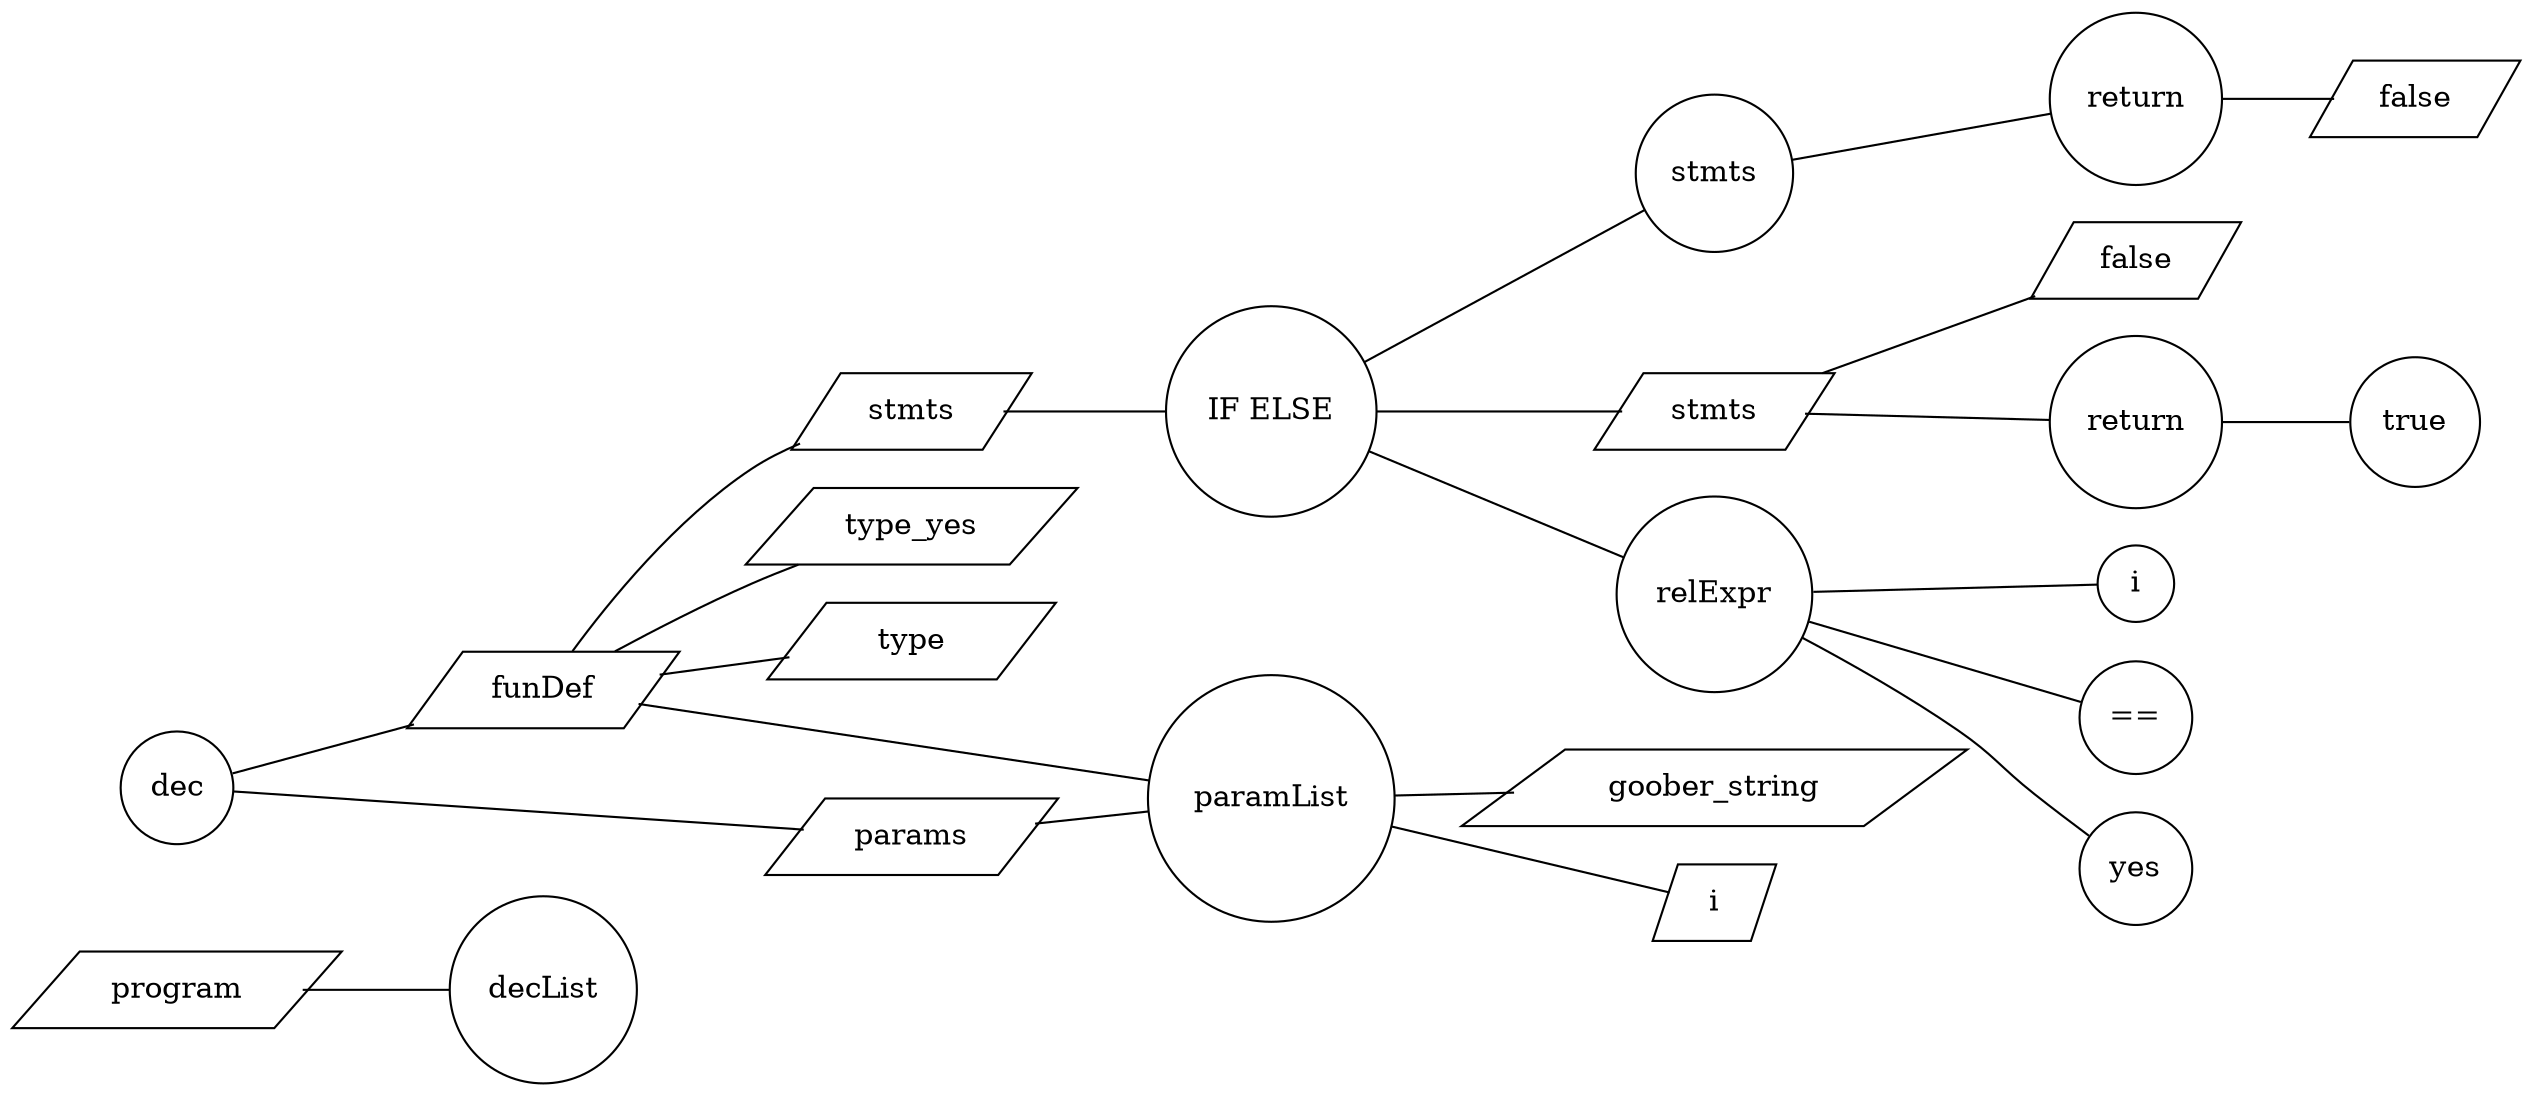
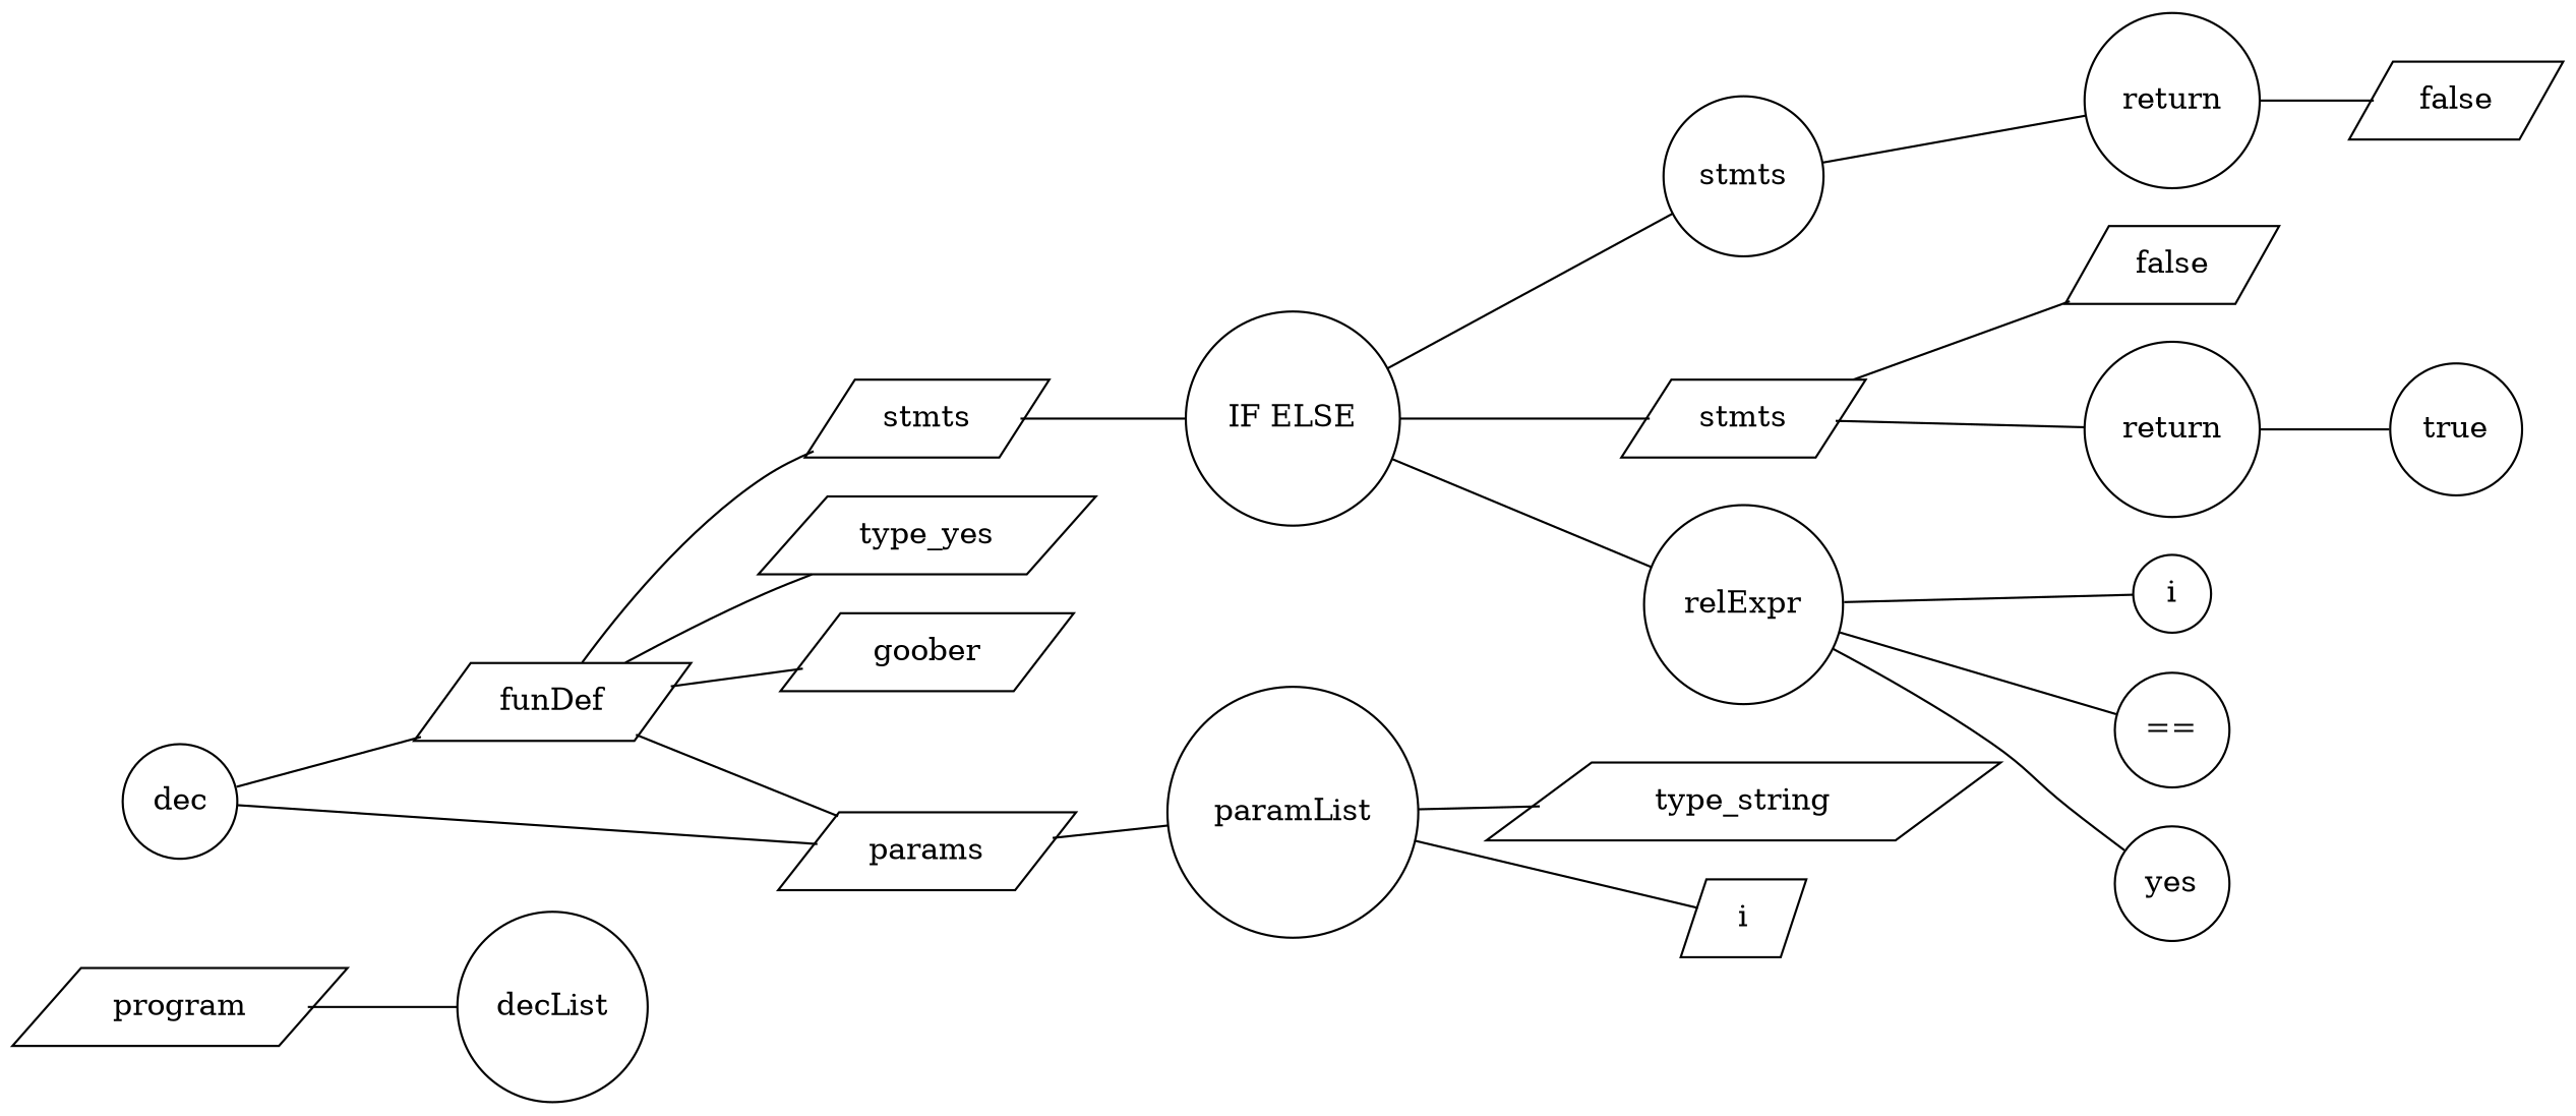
  graph {
    rankdir=LR
    node [shape=circle]
    n1 [label=program shape=parallelogram]
    n2 [label=decList]
    n3 [label=dec]
    n4 [label=funDef shape=parallelogram]
    n5 [label=type_yes shape=parallelogram]
-   n6 [label=type shape=parallelogram]
+   n6 [label=goober shape=parallelogram]
    n7 [label=params shape=parallelogram]
    n8 [label=stmts shape=parallelogram]
    n9 [label=paramList]
    n10 [label="IF ELSE"]
-   n11 [label=goober_string shape=parallelogram]
+   n11 [label=type_string shape=parallelogram]
    n12 [label=i shape=parallelogram]
    n13 [label=relExpr]
    n14 [label=stmts]
    n15 [label=stmts shape=parallelogram]
    n16 [label=i]
    n17 [label="=="]
    n18 [label=yes]
    n19 [label=return]
    n20 [label=false shape=parallelogram]
    n21 [label=return]
    n22 [label=false shape=parallelogram]
    n23 [label=true]
    n1 -- n2
    n3 -- n4
    n4 -- n5
    n4 -- n6
-   n4 -- n9
+   n4 -- n7
    n4 -- n8
    n7 -- n3
    n7 -- n9
    n8 -- n10
    n9 -- n11
    n9 -- n12
    n10 -- n13
    n10 -- n14
    n10 -- n15
    n13 -- n16
    n13 -- n17
    n13 -- n18
    n14 -- n19
    n15 -- n20
    n15 -- n21
    n19 -- n22
    n21 -- n23
  }
